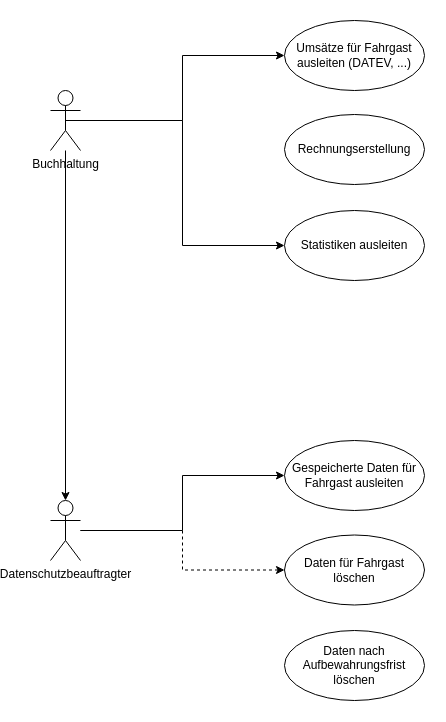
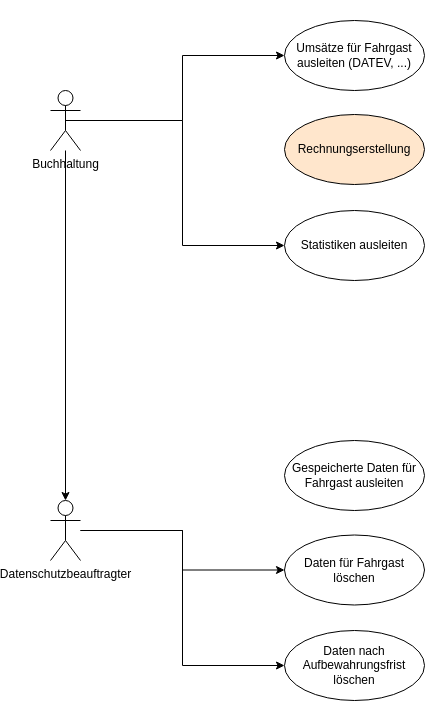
  <mxCell id="0" />
  <mxCell id="1" parent="0" />
  <mxCell id="2" style="edgeStyle=orthogonalEdgeStyle;rounded=0;orthogonalLoop=1;jettySize=auto;html=1;exitX=0.5;exitY=0.5;exitDx=0;exitDy=0;exitPerimeter=0;entryX=0;entryY=0.5;entryDx=0;entryDy=0;" edge="1" parent="1" source="5" target="6"><mxGeometry relative="1" as="geometry" /></mxCell>
  <mxCell id="3" style="edgeStyle=orthogonalEdgeStyle;rounded=0;orthogonalLoop=1;jettySize=auto;html=1;" edge="1" parent="1" source="5" target="11"><mxGeometry relative="1" as="geometry" /></mxCell>
  <mxCell id="4" style="edgeStyle=orthogonalEdgeStyle;rounded=0;orthogonalLoop=1;jettySize=auto;html=1;entryX=0;entryY=0.5;entryDx=0;entryDy=0;" edge="1" parent="1" source="5" target="8"><mxGeometry relative="1" as="geometry" /></mxCell>
  <mxCell id="5" value="Buchhaltung" style="shape=umlActor;verticalLabelPosition=bottom;verticalAlign=top;html=1;outlineConnect=0;" vertex="1" parent="1"><mxGeometry x="20" y="90" width="30" height="60" as="geometry" /></mxCell>
  <mxCell id="6" value="Umsätze für Fahrgast ausleiten (DATEV, ...)" style="ellipse;whiteSpace=wrap;html=1;" vertex="1" parent="1"><mxGeometry x="254" y="20" width="140" height="70" as="geometry" /></mxCell>
- <mxCell id="7" value="Rechnungserstellung" style="ellipse;whiteSpace=wrap;html=1;" vertex="1" parent="1"><mxGeometry x="254" y="114" width="140" height="70" as="geometry" /></mxCell>
+ <mxCell id="7" value="Rechnungserstellung" style="ellipse;whiteSpace=wrap;html=1;fillColor=#ffe6cc;" vertex="1" parent="1"><mxGeometry x="254" y="114" width="140" height="70" as="geometry" /></mxCell>
  <mxCell id="8" value="Statistiken ausleiten" style="ellipse;whiteSpace=wrap;html=1;" vertex="1" parent="1"><mxGeometry x="254" y="210" width="140" height="70" as="geometry" /></mxCell>
- <mxCell id="9" style="edgeStyle=orthogonalEdgeStyle;rounded=0;orthogonalLoop=1;jettySize=auto;html=1;entryX=0;entryY=0.5;entryDx=0;entryDy=0;dashed=1;" edge="1" parent="1" source="11" target="13"><mxGeometry relative="1" as="geometry" /></mxCell>
- <mxCell id="10" style="edgeStyle=orthogonalEdgeStyle;rounded=0;orthogonalLoop=1;jettySize=auto;html=1;" edge="1" parent="1" source="11" target="12"><mxGeometry relative="1" as="geometry" /></mxCell>
+ <mxCell id="9" style="edgeStyle=orthogonalEdgeStyle;rounded=0;orthogonalLoop=1;jettySize=auto;html=1;entryX=0;entryY=0.5;entryDx=0;entryDy=0;" edge="1" parent="1" source="11" target="13"><mxGeometry relative="1" as="geometry" /></mxCell>
+ <mxCell id="10" style="edgeStyle=orthogonalEdgeStyle;rounded=0;orthogonalLoop=1;jettySize=auto;html=1;entryX=0;entryY=0.5;entryDx=0;entryDy=0;" edge="1" parent="1" source="11" target="14"><mxGeometry relative="1" as="geometry" /></mxCell>
  <mxCell id="11" value="Datenschutzbeauftragter" style="shape=umlActor;verticalLabelPosition=bottom;verticalAlign=top;html=1;" vertex="1" parent="1"><mxGeometry x="20" y="500" width="30" height="60" as="geometry" /></mxCell>
  <mxCell id="12" value="Gespeicherte Daten für Fahrgast ausleiten" style="ellipse;whiteSpace=wrap;html=1;" vertex="1" parent="1"><mxGeometry x="254" y="440" width="140" height="70" as="geometry" /></mxCell>
  <mxCell id="13" value="Daten für Fahrgast löschen" style="ellipse;whiteSpace=wrap;html=1;" vertex="1" parent="1"><mxGeometry x="254" y="534.5" width="140" height="70" as="geometry" /></mxCell>
  <mxCell id="14" value="Daten nach Aufbewahrungsfrist löschen" style="ellipse;whiteSpace=wrap;html=1;" vertex="1" parent="1"><mxGeometry x="254" y="630" width="140" height="70" as="geometry" /></mxCell>
